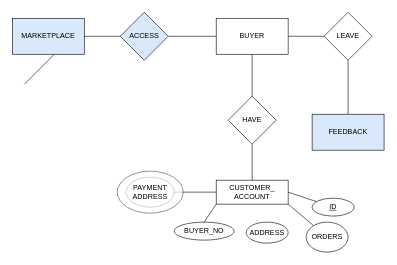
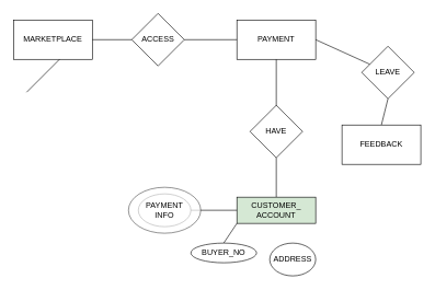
  <mxCell id="0" />
  <mxCell id="1" parent="0" />
- <mxCell id="2" value="MARKETPLACE" style="rounded=0;whiteSpace=wrap;html=1;fillColor=#dae8fc;" vertex="1" parent="1"><mxGeometry x="20" y="30" width="120" height="60" as="geometry" /></mxCell>
- <mxCell id="3" value="ACCESS" style="rhombus;whiteSpace=wrap;html=1;fillColor=#dae8fc;" vertex="1" parent="1"><mxGeometry x="200" y="20" width="80" height="80" as="geometry" /></mxCell>
+ <mxCell id="2" value="MARKETPLACE" style="rounded=0;whiteSpace=wrap;html=1;" vertex="1" parent="1"><mxGeometry x="20" y="30" width="120" height="60" as="geometry" /></mxCell>
+ <mxCell id="3" value="ACCESS" style="rhombus;whiteSpace=wrap;html=1;" vertex="1" parent="1"><mxGeometry x="200" y="20" width="80" height="80" as="geometry" /></mxCell>
  <mxCell id="4" value="" style="endArrow=none;html=1;exitX=1;exitY=0.5;exitDx=0;exitDy=0;" edge="1" parent="1" source="2"><mxGeometry width="50" height="50" relative="1" as="geometry"><mxPoint x="150" y="110" as="sourcePoint" /><mxPoint x="200" y="60" as="targetPoint" /></mxGeometry></mxCell>
  <mxCell id="5" value="" style="endArrow=none;html=1;entryX=1;entryY=0.5;entryDx=0;entryDy=0;" edge="1" parent="1" target="3"><mxGeometry width="50" height="50" relative="1" as="geometry"><mxPoint x="380" y="60" as="sourcePoint" /><mxPoint x="280" y="200" as="targetPoint" /></mxGeometry></mxCell>
- <mxCell id="6" value="BUYER" style="rounded=0;whiteSpace=wrap;html=1;" vertex="1" parent="1"><mxGeometry x="360" y="30" width="120" height="60" as="geometry" /></mxCell>
+ <mxCell id="6" value="PAYMENT" style="rounded=0;whiteSpace=wrap;html=1;" vertex="1" parent="1"><mxGeometry x="360" y="30" width="120" height="60" as="geometry" /></mxCell>
  <mxCell id="7" value="" style="endArrow=none;html=1;exitX=1;exitY=0.5;exitDx=0;exitDy=0;" edge="1" parent="1" source="6" target="8"><mxGeometry width="50" height="50" relative="1" as="geometry"><mxPoint x="470" y="400" as="sourcePoint" /><mxPoint x="580" y="60" as="targetPoint" /></mxGeometry></mxCell>
- <mxCell id="8" value="LEAVE" style="rhombus;whiteSpace=wrap;html=1;" vertex="1" parent="1"><mxGeometry x="540" y="20" width="80" height="80" as="geometry" /></mxCell>
+ <mxCell id="8" value="LEAVE" style="rhombus;whiteSpace=wrap;html=1;" vertex="1" parent="1"><mxGeometry x="550" y="70" width="80" height="80" as="geometry" /></mxCell>
  <mxCell id="9" value="" style="endArrow=none;html=1;entryX=0.5;entryY=1;entryDx=0;entryDy=0;" edge="1" parent="1" target="8"><mxGeometry width="50" height="50" relative="1" as="geometry"><mxPoint x="580" y="190" as="sourcePoint" /><mxPoint x="520" y="350" as="targetPoint" /></mxGeometry></mxCell>
- <mxCell id="10" value="FEEDBACK" style="rounded=0;whiteSpace=wrap;html=1;fillColor=#dae8fc;" vertex="1" parent="1"><mxGeometry x="520" y="190" width="120" height="60" as="geometry" /></mxCell>
+ <mxCell id="10" value="FEEDBACK" style="rounded=0;whiteSpace=wrap;html=1;" vertex="1" parent="1"><mxGeometry x="520" y="190" width="120" height="60" as="geometry" /></mxCell>
  <mxCell id="11" value="" style="endArrow=none;html=1;" edge="1" parent="1" target="12"><mxGeometry width="50" height="50" relative="1" as="geometry"><mxPoint x="420" y="180" as="sourcePoint" /><mxPoint x="420" y="90" as="targetPoint" /></mxGeometry></mxCell>
  <mxCell id="12" value="HAVE" style="rhombus;whiteSpace=wrap;html=1;" vertex="1" parent="1"><mxGeometry x="380" y="160" width="80" height="80" as="geometry" /></mxCell>
  <mxCell id="13" value="" style="endArrow=none;html=1;exitX=0.5;exitY=0;exitDx=0;exitDy=0;" edge="1" parent="1" source="12"><mxGeometry width="50" height="50" relative="1" as="geometry"><mxPoint x="370" y="140" as="sourcePoint" /><mxPoint x="420" y="90" as="targetPoint" /></mxGeometry></mxCell>
  <mxCell id="14" value="" style="endArrow=none;html=1;" edge="1" parent="1"><mxGeometry width="50" height="50" relative="1" as="geometry"><mxPoint x="420" y="300" as="sourcePoint" /><mxPoint x="420" y="240" as="targetPoint" /></mxGeometry></mxCell>
- <mxCell id="15" value="CUSTOMER_ ACCOUNT" style="rounded=0;whiteSpace=wrap;html=1;" vertex="1" parent="1"><mxGeometry x="360" y="300" width="120" height="40" as="geometry" /></mxCell>
- <mxCell id="16" value="" style="endArrow=none;html=1;exitX=1;exitY=0.5;exitDx=0;exitDy=0;" edge="1" parent="1" source="15" target="17"><mxGeometry width="50" height="50" relative="1" as="geometry"><mxPoint x="470" y="390" as="sourcePoint" /><mxPoint x="520" y="320" as="targetPoint" /></mxGeometry></mxCell>
- <mxCell id="17" value="&lt;u&gt;ID&lt;/u&gt;" style="ellipse;whiteSpace=wrap;html=1;" vertex="1" parent="1"><mxGeometry x="520" y="330" width="70" height="30" as="geometry" /></mxCell>
- <mxCell id="18" value="" style="endArrow=none;html=1;exitX=1;exitY=1;exitDx=0;exitDy=0;" edge="1" parent="1" source="15" target="19"><mxGeometry width="50" height="50" relative="1" as="geometry"><mxPoint x="510" y="370" as="sourcePoint" /><mxPoint x="480" y="340" as="targetPoint" /></mxGeometry></mxCell>
- <mxCell id="19" value="ORDERS" style="ellipse;whiteSpace=wrap;html=1;" vertex="1" parent="1"><mxGeometry x="510" y="370" width="70" height="50" as="geometry" /></mxCell>
- <mxCell id="20" value="ADDRESS" style="ellipse;whiteSpace=wrap;html=1;" vertex="1" parent="1"><mxGeometry x="410" y="370" width="70" height="35" as="geometry" /></mxCell>
+ <mxCell id="15" value="CUSTOMER_ ACCOUNT" style="rounded=0;whiteSpace=wrap;html=1;fillColor=#d5e8d4;" vertex="1" parent="1"><mxGeometry x="360" y="300" width="120" height="40" as="geometry" /></mxCell>
+ <mxCell id="20" value="ADDRESS" style="ellipse;whiteSpace=wrap;html=1;" vertex="1" parent="1"><mxGeometry x="410" y="370" width="70" height="50" as="geometry" /></mxCell>
  <mxCell id="21" value="" style="endArrow=none;html=1;" edge="1" parent="1"><mxGeometry width="50" height="50" relative="1" as="geometry"><mxPoint x="340" y="370" as="sourcePoint" /><mxPoint x="360" y="340" as="targetPoint" /></mxGeometry></mxCell>
  <mxCell id="22" value="BUYER_NO" style="ellipse;whiteSpace=wrap;html=1;" vertex="1" parent="1"><mxGeometry x="290" y="370" width="100" height="30" as="geometry" /></mxCell>
  <mxCell id="23" value="" style="endArrow=none;html=1;" edge="1" parent="1"><mxGeometry width="50" height="50" relative="1" as="geometry"><mxPoint x="260" y="320" as="sourcePoint" /><mxPoint x="360" y="320" as="targetPoint" /></mxGeometry></mxCell>
  <mxCell id="24" value="" style="ellipse;whiteSpace=wrap;html=1;" vertex="1" parent="1"><mxGeometry x="210" y="295" width="80" height="50" as="geometry" /></mxCell>
- <mxCell id="25" value="PAYMENT &lt;br&gt;ADDRESS" style="ellipse;whiteSpace=wrap;html=1;gradientColor=#ffffff;opacity=70;" vertex="1" parent="1"><mxGeometry x="195" y="285" width="110" height="70" as="geometry" /></mxCell>
+ <mxCell id="25" value="PAYMENT &lt;br&gt;INFO" style="ellipse;whiteSpace=wrap;html=1;gradientColor=#ffffff;opacity=70;" vertex="1" parent="1"><mxGeometry x="195" y="285" width="110" height="70" as="geometry" /></mxCell>
  <mxCell id="26" value="" style="endArrow=none;html=1;" edge="1" parent="1"><mxGeometry width="50" height="50" relative="1" as="geometry"><mxPoint x="40" y="140" as="sourcePoint" /><mxPoint x="90" y="90" as="targetPoint" /></mxGeometry></mxCell>
